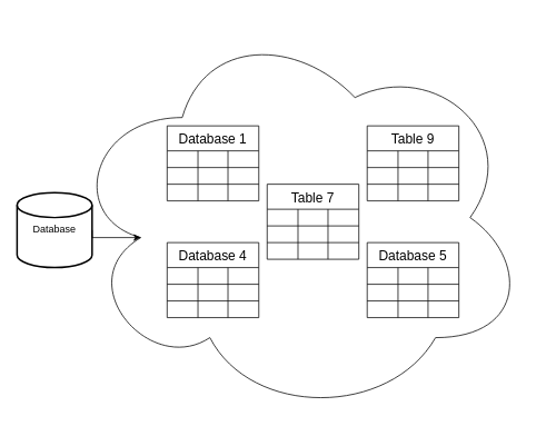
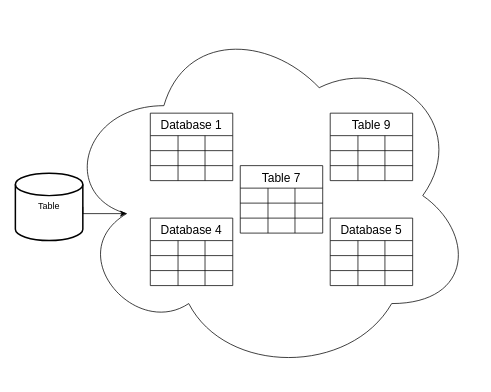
  <mxCell id="0" />
  <mxCell id="1" parent="0" />
- <mxCell id="2" value="Database" style="strokeWidth=2;html=1;shape=mxgraph.flowchart.database;whiteSpace=wrap;" vertex="1" parent="1"><mxGeometry x="20" y="230" width="90" height="90" as="geometry" /></mxCell>
+ <mxCell id="2" value="Table" style="strokeWidth=2;html=1;shape=mxgraph.flowchart.database;whiteSpace=wrap;" vertex="1" parent="1"><mxGeometry x="20" y="230" width="90" height="90" as="geometry" /></mxCell>
  <mxCell id="3" value="Database 1" style="shape=table;startSize=30;container=1;collapsible=0;childLayout=tableLayout;strokeColor=default;fontSize=16;" vertex="1" parent="1"><mxGeometry x="200" y="150" width="110" height="90" as="geometry" /></mxCell>
  <mxCell id="4" value="" style="shape=tableRow;horizontal=0;startSize=0;swimlaneHead=0;swimlaneBody=0;strokeColor=inherit;top=0;left=0;bottom=0;right=0;collapsible=0;dropTarget=0;fillColor=none;points=[[0,0.5],[1,0.5]];portConstraint=eastwest;fontSize=16;" vertex="1" parent="3"><mxGeometry y="30" width="110" height="20" as="geometry" /></mxCell>
  <mxCell id="5" value="" style="shape=partialRectangle;html=1;whiteSpace=wrap;connectable=0;strokeColor=inherit;overflow=hidden;fillColor=none;top=0;left=0;bottom=0;right=0;pointerEvents=1;fontSize=16;" vertex="1" parent="4"><mxGeometry width="37" height="20" as="geometry"><mxRectangle width="37" height="20" as="alternateBounds" /></mxGeometry></mxCell>
  <mxCell id="6" value="" style="shape=partialRectangle;html=1;whiteSpace=wrap;connectable=0;strokeColor=inherit;overflow=hidden;fillColor=none;top=0;left=0;bottom=0;right=0;pointerEvents=1;fontSize=16;" vertex="1" parent="4"><mxGeometry x="37" width="36" height="20" as="geometry"><mxRectangle width="36" height="20" as="alternateBounds" /></mxGeometry></mxCell>
  <mxCell id="7" value="" style="shape=partialRectangle;html=1;whiteSpace=wrap;connectable=0;strokeColor=inherit;overflow=hidden;fillColor=none;top=0;left=0;bottom=0;right=0;pointerEvents=1;fontSize=16;" vertex="1" parent="4"><mxGeometry x="73" width="37" height="20" as="geometry"><mxRectangle width="37" height="20" as="alternateBounds" /></mxGeometry></mxCell>
  <mxCell id="8" value="" style="shape=tableRow;horizontal=0;startSize=0;swimlaneHead=0;swimlaneBody=0;strokeColor=inherit;top=0;left=0;bottom=0;right=0;collapsible=0;dropTarget=0;fillColor=none;points=[[0,0.5],[1,0.5]];portConstraint=eastwest;fontSize=16;" vertex="1" parent="3"><mxGeometry y="50" width="110" height="20" as="geometry" /></mxCell>
  <mxCell id="9" value="" style="shape=partialRectangle;html=1;whiteSpace=wrap;connectable=0;strokeColor=inherit;overflow=hidden;fillColor=none;top=0;left=0;bottom=0;right=0;pointerEvents=1;fontSize=16;" vertex="1" parent="8"><mxGeometry width="37" height="20" as="geometry"><mxRectangle width="37" height="20" as="alternateBounds" /></mxGeometry></mxCell>
  <mxCell id="10" value="" style="shape=partialRectangle;html=1;whiteSpace=wrap;connectable=0;strokeColor=inherit;overflow=hidden;fillColor=none;top=0;left=0;bottom=0;right=0;pointerEvents=1;fontSize=16;" vertex="1" parent="8"><mxGeometry x="37" width="36" height="20" as="geometry"><mxRectangle width="36" height="20" as="alternateBounds" /></mxGeometry></mxCell>
  <mxCell id="11" value="" style="shape=partialRectangle;html=1;whiteSpace=wrap;connectable=0;strokeColor=inherit;overflow=hidden;fillColor=none;top=0;left=0;bottom=0;right=0;pointerEvents=1;fontSize=16;" vertex="1" parent="8"><mxGeometry x="73" width="37" height="20" as="geometry"><mxRectangle width="37" height="20" as="alternateBounds" /></mxGeometry></mxCell>
  <mxCell id="12" value="" style="shape=tableRow;horizontal=0;startSize=0;swimlaneHead=0;swimlaneBody=0;strokeColor=inherit;top=0;left=0;bottom=0;right=0;collapsible=0;dropTarget=0;fillColor=none;points=[[0,0.5],[1,0.5]];portConstraint=eastwest;fontSize=16;" vertex="1" parent="3"><mxGeometry y="70" width="110" height="20" as="geometry" /></mxCell>
  <mxCell id="13" value="" style="shape=partialRectangle;html=1;whiteSpace=wrap;connectable=0;strokeColor=inherit;overflow=hidden;fillColor=none;top=0;left=0;bottom=0;right=0;pointerEvents=1;fontSize=16;" vertex="1" parent="12"><mxGeometry width="37" height="20" as="geometry"><mxRectangle width="37" height="20" as="alternateBounds" /></mxGeometry></mxCell>
  <mxCell id="14" value="" style="shape=partialRectangle;html=1;whiteSpace=wrap;connectable=0;strokeColor=inherit;overflow=hidden;fillColor=none;top=0;left=0;bottom=0;right=0;pointerEvents=1;fontSize=16;" vertex="1" parent="12"><mxGeometry x="37" width="36" height="20" as="geometry"><mxRectangle width="36" height="20" as="alternateBounds" /></mxGeometry></mxCell>
  <mxCell id="15" value="" style="shape=partialRectangle;html=1;whiteSpace=wrap;connectable=0;strokeColor=inherit;overflow=hidden;fillColor=none;top=0;left=0;bottom=0;right=0;pointerEvents=1;fontSize=16;" vertex="1" parent="12"><mxGeometry x="73" width="37" height="20" as="geometry"><mxRectangle width="37" height="20" as="alternateBounds" /></mxGeometry></mxCell>
  <mxCell id="16" value="Database 4" style="shape=table;startSize=30;container=1;collapsible=0;childLayout=tableLayout;strokeColor=default;fontSize=16;" vertex="1" parent="1"><mxGeometry x="200" y="290" width="110" height="90" as="geometry" /></mxCell>
  <mxCell id="17" value="" style="shape=tableRow;horizontal=0;startSize=0;swimlaneHead=0;swimlaneBody=0;strokeColor=inherit;top=0;left=0;bottom=0;right=0;collapsible=0;dropTarget=0;fillColor=none;points=[[0,0.5],[1,0.5]];portConstraint=eastwest;fontSize=16;" vertex="1" parent="16"><mxGeometry y="30" width="110" height="20" as="geometry" /></mxCell>
  <mxCell id="18" value="" style="shape=partialRectangle;html=1;whiteSpace=wrap;connectable=0;strokeColor=inherit;overflow=hidden;fillColor=none;top=0;left=0;bottom=0;right=0;pointerEvents=1;fontSize=16;" vertex="1" parent="17"><mxGeometry width="37" height="20" as="geometry"><mxRectangle width="37" height="20" as="alternateBounds" /></mxGeometry></mxCell>
  <mxCell id="19" value="" style="shape=partialRectangle;html=1;whiteSpace=wrap;connectable=0;strokeColor=inherit;overflow=hidden;fillColor=none;top=0;left=0;bottom=0;right=0;pointerEvents=1;fontSize=16;" vertex="1" parent="17"><mxGeometry x="37" width="36" height="20" as="geometry"><mxRectangle width="36" height="20" as="alternateBounds" /></mxGeometry></mxCell>
  <mxCell id="20" value="" style="shape=partialRectangle;html=1;whiteSpace=wrap;connectable=0;strokeColor=inherit;overflow=hidden;fillColor=none;top=0;left=0;bottom=0;right=0;pointerEvents=1;fontSize=16;" vertex="1" parent="17"><mxGeometry x="73" width="37" height="20" as="geometry"><mxRectangle width="37" height="20" as="alternateBounds" /></mxGeometry></mxCell>
  <mxCell id="21" value="" style="shape=tableRow;horizontal=0;startSize=0;swimlaneHead=0;swimlaneBody=0;strokeColor=inherit;top=0;left=0;bottom=0;right=0;collapsible=0;dropTarget=0;fillColor=none;points=[[0,0.5],[1,0.5]];portConstraint=eastwest;fontSize=16;" vertex="1" parent="16"><mxGeometry y="50" width="110" height="20" as="geometry" /></mxCell>
  <mxCell id="22" value="" style="shape=partialRectangle;html=1;whiteSpace=wrap;connectable=0;strokeColor=inherit;overflow=hidden;fillColor=none;top=0;left=0;bottom=0;right=0;pointerEvents=1;fontSize=16;" vertex="1" parent="21"><mxGeometry width="37" height="20" as="geometry"><mxRectangle width="37" height="20" as="alternateBounds" /></mxGeometry></mxCell>
  <mxCell id="23" value="" style="shape=partialRectangle;html=1;whiteSpace=wrap;connectable=0;strokeColor=inherit;overflow=hidden;fillColor=none;top=0;left=0;bottom=0;right=0;pointerEvents=1;fontSize=16;" vertex="1" parent="21"><mxGeometry x="37" width="36" height="20" as="geometry"><mxRectangle width="36" height="20" as="alternateBounds" /></mxGeometry></mxCell>
  <mxCell id="24" value="" style="shape=partialRectangle;html=1;whiteSpace=wrap;connectable=0;strokeColor=inherit;overflow=hidden;fillColor=none;top=0;left=0;bottom=0;right=0;pointerEvents=1;fontSize=16;" vertex="1" parent="21"><mxGeometry x="73" width="37" height="20" as="geometry"><mxRectangle width="37" height="20" as="alternateBounds" /></mxGeometry></mxCell>
  <mxCell id="25" value="" style="shape=tableRow;horizontal=0;startSize=0;swimlaneHead=0;swimlaneBody=0;strokeColor=inherit;top=0;left=0;bottom=0;right=0;collapsible=0;dropTarget=0;fillColor=none;points=[[0,0.5],[1,0.5]];portConstraint=eastwest;fontSize=16;" vertex="1" parent="16"><mxGeometry y="70" width="110" height="20" as="geometry" /></mxCell>
  <mxCell id="26" value="" style="shape=partialRectangle;html=1;whiteSpace=wrap;connectable=0;strokeColor=inherit;overflow=hidden;fillColor=none;top=0;left=0;bottom=0;right=0;pointerEvents=1;fontSize=16;" vertex="1" parent="25"><mxGeometry width="37" height="20" as="geometry"><mxRectangle width="37" height="20" as="alternateBounds" /></mxGeometry></mxCell>
  <mxCell id="27" value="" style="shape=partialRectangle;html=1;whiteSpace=wrap;connectable=0;strokeColor=inherit;overflow=hidden;fillColor=none;top=0;left=0;bottom=0;right=0;pointerEvents=1;fontSize=16;" vertex="1" parent="25"><mxGeometry x="37" width="36" height="20" as="geometry"><mxRectangle width="36" height="20" as="alternateBounds" /></mxGeometry></mxCell>
  <mxCell id="28" value="" style="shape=partialRectangle;html=1;whiteSpace=wrap;connectable=0;strokeColor=inherit;overflow=hidden;fillColor=none;top=0;left=0;bottom=0;right=0;pointerEvents=1;fontSize=16;" vertex="1" parent="25"><mxGeometry x="73" width="37" height="20" as="geometry"><mxRectangle width="37" height="20" as="alternateBounds" /></mxGeometry></mxCell>
  <mxCell id="29" value="Table 7" style="shape=table;startSize=30;container=1;collapsible=0;childLayout=tableLayout;strokeColor=default;fontSize=16;" vertex="1" parent="1"><mxGeometry x="320" y="220" width="110" height="90" as="geometry" /></mxCell>
  <mxCell id="30" value="" style="shape=tableRow;horizontal=0;startSize=0;swimlaneHead=0;swimlaneBody=0;strokeColor=inherit;top=0;left=0;bottom=0;right=0;collapsible=0;dropTarget=0;fillColor=none;points=[[0,0.5],[1,0.5]];portConstraint=eastwest;fontSize=16;" vertex="1" parent="29"><mxGeometry y="30" width="110" height="20" as="geometry" /></mxCell>
  <mxCell id="31" value="" style="shape=partialRectangle;html=1;whiteSpace=wrap;connectable=0;strokeColor=inherit;overflow=hidden;fillColor=none;top=0;left=0;bottom=0;right=0;pointerEvents=1;fontSize=16;" vertex="1" parent="30"><mxGeometry width="37" height="20" as="geometry"><mxRectangle width="37" height="20" as="alternateBounds" /></mxGeometry></mxCell>
  <mxCell id="32" value="" style="shape=partialRectangle;html=1;whiteSpace=wrap;connectable=0;strokeColor=inherit;overflow=hidden;fillColor=none;top=0;left=0;bottom=0;right=0;pointerEvents=1;fontSize=16;" vertex="1" parent="30"><mxGeometry x="37" width="36" height="20" as="geometry"><mxRectangle width="36" height="20" as="alternateBounds" /></mxGeometry></mxCell>
  <mxCell id="33" value="" style="shape=partialRectangle;html=1;whiteSpace=wrap;connectable=0;strokeColor=inherit;overflow=hidden;fillColor=none;top=0;left=0;bottom=0;right=0;pointerEvents=1;fontSize=16;" vertex="1" parent="30"><mxGeometry x="73" width="37" height="20" as="geometry"><mxRectangle width="37" height="20" as="alternateBounds" /></mxGeometry></mxCell>
  <mxCell id="34" value="" style="shape=tableRow;horizontal=0;startSize=0;swimlaneHead=0;swimlaneBody=0;strokeColor=inherit;top=0;left=0;bottom=0;right=0;collapsible=0;dropTarget=0;fillColor=none;points=[[0,0.5],[1,0.5]];portConstraint=eastwest;fontSize=16;" vertex="1" parent="29"><mxGeometry y="50" width="110" height="20" as="geometry" /></mxCell>
  <mxCell id="35" value="" style="shape=partialRectangle;html=1;whiteSpace=wrap;connectable=0;strokeColor=inherit;overflow=hidden;fillColor=none;top=0;left=0;bottom=0;right=0;pointerEvents=1;fontSize=16;" vertex="1" parent="34"><mxGeometry width="37" height="20" as="geometry"><mxRectangle width="37" height="20" as="alternateBounds" /></mxGeometry></mxCell>
  <mxCell id="36" value="" style="shape=partialRectangle;html=1;whiteSpace=wrap;connectable=0;strokeColor=inherit;overflow=hidden;fillColor=none;top=0;left=0;bottom=0;right=0;pointerEvents=1;fontSize=16;" vertex="1" parent="34"><mxGeometry x="37" width="36" height="20" as="geometry"><mxRectangle width="36" height="20" as="alternateBounds" /></mxGeometry></mxCell>
  <mxCell id="37" value="" style="shape=partialRectangle;html=1;whiteSpace=wrap;connectable=0;strokeColor=inherit;overflow=hidden;fillColor=none;top=0;left=0;bottom=0;right=0;pointerEvents=1;fontSize=16;" vertex="1" parent="34"><mxGeometry x="73" width="37" height="20" as="geometry"><mxRectangle width="37" height="20" as="alternateBounds" /></mxGeometry></mxCell>
  <mxCell id="38" value="" style="shape=tableRow;horizontal=0;startSize=0;swimlaneHead=0;swimlaneBody=0;strokeColor=inherit;top=0;left=0;bottom=0;right=0;collapsible=0;dropTarget=0;fillColor=none;points=[[0,0.5],[1,0.5]];portConstraint=eastwest;fontSize=16;" vertex="1" parent="29"><mxGeometry y="70" width="110" height="20" as="geometry" /></mxCell>
  <mxCell id="39" value="" style="shape=partialRectangle;html=1;whiteSpace=wrap;connectable=0;strokeColor=inherit;overflow=hidden;fillColor=none;top=0;left=0;bottom=0;right=0;pointerEvents=1;fontSize=16;" vertex="1" parent="38"><mxGeometry width="37" height="20" as="geometry"><mxRectangle width="37" height="20" as="alternateBounds" /></mxGeometry></mxCell>
  <mxCell id="40" value="" style="shape=partialRectangle;html=1;whiteSpace=wrap;connectable=0;strokeColor=inherit;overflow=hidden;fillColor=none;top=0;left=0;bottom=0;right=0;pointerEvents=1;fontSize=16;" vertex="1" parent="38"><mxGeometry x="37" width="36" height="20" as="geometry"><mxRectangle width="36" height="20" as="alternateBounds" /></mxGeometry></mxCell>
  <mxCell id="41" value="" style="shape=partialRectangle;html=1;whiteSpace=wrap;connectable=0;strokeColor=inherit;overflow=hidden;fillColor=none;top=0;left=0;bottom=0;right=0;pointerEvents=1;fontSize=16;" vertex="1" parent="38"><mxGeometry x="73" width="37" height="20" as="geometry"><mxRectangle width="37" height="20" as="alternateBounds" /></mxGeometry></mxCell>
  <mxCell id="42" value="Table 9" style="shape=table;startSize=30;container=1;collapsible=0;childLayout=tableLayout;strokeColor=default;fontSize=16;" vertex="1" parent="1"><mxGeometry x="440" y="150" width="110" height="90" as="geometry" /></mxCell>
  <mxCell id="43" value="" style="shape=tableRow;horizontal=0;startSize=0;swimlaneHead=0;swimlaneBody=0;strokeColor=inherit;top=0;left=0;bottom=0;right=0;collapsible=0;dropTarget=0;fillColor=none;points=[[0,0.5],[1,0.5]];portConstraint=eastwest;fontSize=16;" vertex="1" parent="42"><mxGeometry y="30" width="110" height="20" as="geometry" /></mxCell>
  <mxCell id="44" value="" style="shape=partialRectangle;html=1;whiteSpace=wrap;connectable=0;strokeColor=inherit;overflow=hidden;fillColor=none;top=0;left=0;bottom=0;right=0;pointerEvents=1;fontSize=16;" vertex="1" parent="43"><mxGeometry width="37" height="20" as="geometry"><mxRectangle width="37" height="20" as="alternateBounds" /></mxGeometry></mxCell>
  <mxCell id="45" value="" style="shape=partialRectangle;html=1;whiteSpace=wrap;connectable=0;strokeColor=inherit;overflow=hidden;fillColor=none;top=0;left=0;bottom=0;right=0;pointerEvents=1;fontSize=16;" vertex="1" parent="43"><mxGeometry x="37" width="36" height="20" as="geometry"><mxRectangle width="36" height="20" as="alternateBounds" /></mxGeometry></mxCell>
  <mxCell id="46" value="" style="shape=partialRectangle;html=1;whiteSpace=wrap;connectable=0;strokeColor=inherit;overflow=hidden;fillColor=none;top=0;left=0;bottom=0;right=0;pointerEvents=1;fontSize=16;" vertex="1" parent="43"><mxGeometry x="73" width="37" height="20" as="geometry"><mxRectangle width="37" height="20" as="alternateBounds" /></mxGeometry></mxCell>
  <mxCell id="47" value="" style="shape=tableRow;horizontal=0;startSize=0;swimlaneHead=0;swimlaneBody=0;strokeColor=inherit;top=0;left=0;bottom=0;right=0;collapsible=0;dropTarget=0;fillColor=none;points=[[0,0.5],[1,0.5]];portConstraint=eastwest;fontSize=16;" vertex="1" parent="42"><mxGeometry y="50" width="110" height="20" as="geometry" /></mxCell>
  <mxCell id="48" value="" style="shape=partialRectangle;html=1;whiteSpace=wrap;connectable=0;strokeColor=inherit;overflow=hidden;fillColor=none;top=0;left=0;bottom=0;right=0;pointerEvents=1;fontSize=16;" vertex="1" parent="47"><mxGeometry width="37" height="20" as="geometry"><mxRectangle width="37" height="20" as="alternateBounds" /></mxGeometry></mxCell>
  <mxCell id="49" value="" style="shape=partialRectangle;html=1;whiteSpace=wrap;connectable=0;strokeColor=inherit;overflow=hidden;fillColor=none;top=0;left=0;bottom=0;right=0;pointerEvents=1;fontSize=16;" vertex="1" parent="47"><mxGeometry x="37" width="36" height="20" as="geometry"><mxRectangle width="36" height="20" as="alternateBounds" /></mxGeometry></mxCell>
  <mxCell id="50" value="" style="shape=partialRectangle;html=1;whiteSpace=wrap;connectable=0;strokeColor=inherit;overflow=hidden;fillColor=none;top=0;left=0;bottom=0;right=0;pointerEvents=1;fontSize=16;" vertex="1" parent="47"><mxGeometry x="73" width="37" height="20" as="geometry"><mxRectangle width="37" height="20" as="alternateBounds" /></mxGeometry></mxCell>
  <mxCell id="51" value="" style="shape=tableRow;horizontal=0;startSize=0;swimlaneHead=0;swimlaneBody=0;strokeColor=inherit;top=0;left=0;bottom=0;right=0;collapsible=0;dropTarget=0;fillColor=none;points=[[0,0.5],[1,0.5]];portConstraint=eastwest;fontSize=16;" vertex="1" parent="42"><mxGeometry y="70" width="110" height="20" as="geometry" /></mxCell>
  <mxCell id="52" value="" style="shape=partialRectangle;html=1;whiteSpace=wrap;connectable=0;strokeColor=inherit;overflow=hidden;fillColor=none;top=0;left=0;bottom=0;right=0;pointerEvents=1;fontSize=16;" vertex="1" parent="51"><mxGeometry width="37" height="20" as="geometry"><mxRectangle width="37" height="20" as="alternateBounds" /></mxGeometry></mxCell>
  <mxCell id="53" value="" style="shape=partialRectangle;html=1;whiteSpace=wrap;connectable=0;strokeColor=inherit;overflow=hidden;fillColor=none;top=0;left=0;bottom=0;right=0;pointerEvents=1;fontSize=16;" vertex="1" parent="51"><mxGeometry x="37" width="36" height="20" as="geometry"><mxRectangle width="36" height="20" as="alternateBounds" /></mxGeometry></mxCell>
  <mxCell id="54" value="" style="shape=partialRectangle;html=1;whiteSpace=wrap;connectable=0;strokeColor=inherit;overflow=hidden;fillColor=none;top=0;left=0;bottom=0;right=0;pointerEvents=1;fontSize=16;" vertex="1" parent="51"><mxGeometry x="73" width="37" height="20" as="geometry"><mxRectangle width="37" height="20" as="alternateBounds" /></mxGeometry></mxCell>
  <mxCell id="55" value="Database 5" style="shape=table;startSize=30;container=1;collapsible=0;childLayout=tableLayout;strokeColor=default;fontSize=16;" vertex="1" parent="1"><mxGeometry x="440" y="290" width="110" height="90" as="geometry" /></mxCell>
  <mxCell id="56" value="" style="shape=tableRow;horizontal=0;startSize=0;swimlaneHead=0;swimlaneBody=0;strokeColor=inherit;top=0;left=0;bottom=0;right=0;collapsible=0;dropTarget=0;fillColor=none;points=[[0,0.5],[1,0.5]];portConstraint=eastwest;fontSize=16;" vertex="1" parent="55"><mxGeometry y="30" width="110" height="20" as="geometry" /></mxCell>
  <mxCell id="57" value="" style="shape=partialRectangle;html=1;whiteSpace=wrap;connectable=0;strokeColor=inherit;overflow=hidden;fillColor=none;top=0;left=0;bottom=0;right=0;pointerEvents=1;fontSize=16;" vertex="1" parent="56"><mxGeometry width="37" height="20" as="geometry"><mxRectangle width="37" height="20" as="alternateBounds" /></mxGeometry></mxCell>
  <mxCell id="58" value="" style="shape=partialRectangle;html=1;whiteSpace=wrap;connectable=0;strokeColor=inherit;overflow=hidden;fillColor=none;top=0;left=0;bottom=0;right=0;pointerEvents=1;fontSize=16;" vertex="1" parent="56"><mxGeometry x="37" width="36" height="20" as="geometry"><mxRectangle width="36" height="20" as="alternateBounds" /></mxGeometry></mxCell>
  <mxCell id="59" value="" style="shape=partialRectangle;html=1;whiteSpace=wrap;connectable=0;strokeColor=inherit;overflow=hidden;fillColor=none;top=0;left=0;bottom=0;right=0;pointerEvents=1;fontSize=16;" vertex="1" parent="56"><mxGeometry x="73" width="37" height="20" as="geometry"><mxRectangle width="37" height="20" as="alternateBounds" /></mxGeometry></mxCell>
  <mxCell id="60" value="" style="shape=tableRow;horizontal=0;startSize=0;swimlaneHead=0;swimlaneBody=0;strokeColor=inherit;top=0;left=0;bottom=0;right=0;collapsible=0;dropTarget=0;fillColor=none;points=[[0,0.5],[1,0.5]];portConstraint=eastwest;fontSize=16;" vertex="1" parent="55"><mxGeometry y="50" width="110" height="20" as="geometry" /></mxCell>
  <mxCell id="61" value="" style="shape=partialRectangle;html=1;whiteSpace=wrap;connectable=0;strokeColor=inherit;overflow=hidden;fillColor=none;top=0;left=0;bottom=0;right=0;pointerEvents=1;fontSize=16;" vertex="1" parent="60"><mxGeometry width="37" height="20" as="geometry"><mxRectangle width="37" height="20" as="alternateBounds" /></mxGeometry></mxCell>
  <mxCell id="62" value="" style="shape=partialRectangle;html=1;whiteSpace=wrap;connectable=0;strokeColor=inherit;overflow=hidden;fillColor=none;top=0;left=0;bottom=0;right=0;pointerEvents=1;fontSize=16;" vertex="1" parent="60"><mxGeometry x="37" width="36" height="20" as="geometry"><mxRectangle width="36" height="20" as="alternateBounds" /></mxGeometry></mxCell>
  <mxCell id="63" value="" style="shape=partialRectangle;html=1;whiteSpace=wrap;connectable=0;strokeColor=inherit;overflow=hidden;fillColor=none;top=0;left=0;bottom=0;right=0;pointerEvents=1;fontSize=16;" vertex="1" parent="60"><mxGeometry x="73" width="37" height="20" as="geometry"><mxRectangle width="37" height="20" as="alternateBounds" /></mxGeometry></mxCell>
  <mxCell id="64" value="" style="shape=tableRow;horizontal=0;startSize=0;swimlaneHead=0;swimlaneBody=0;strokeColor=inherit;top=0;left=0;bottom=0;right=0;collapsible=0;dropTarget=0;fillColor=none;points=[[0,0.5],[1,0.5]];portConstraint=eastwest;fontSize=16;" vertex="1" parent="55"><mxGeometry y="70" width="110" height="20" as="geometry" /></mxCell>
  <mxCell id="65" value="" style="shape=partialRectangle;html=1;whiteSpace=wrap;connectable=0;strokeColor=inherit;overflow=hidden;fillColor=none;top=0;left=0;bottom=0;right=0;pointerEvents=1;fontSize=16;" vertex="1" parent="64"><mxGeometry width="37" height="20" as="geometry"><mxRectangle width="37" height="20" as="alternateBounds" /></mxGeometry></mxCell>
  <mxCell id="66" value="" style="shape=partialRectangle;html=1;whiteSpace=wrap;connectable=0;strokeColor=inherit;overflow=hidden;fillColor=none;top=0;left=0;bottom=0;right=0;pointerEvents=1;fontSize=16;" vertex="1" parent="64"><mxGeometry x="37" width="36" height="20" as="geometry"><mxRectangle width="36" height="20" as="alternateBounds" /></mxGeometry></mxCell>
  <mxCell id="67" value="" style="shape=partialRectangle;html=1;whiteSpace=wrap;connectable=0;strokeColor=inherit;overflow=hidden;fillColor=none;top=0;left=0;bottom=0;right=0;pointerEvents=1;fontSize=16;" vertex="1" parent="64"><mxGeometry x="73" width="37" height="20" as="geometry"><mxRectangle width="37" height="20" as="alternateBounds" /></mxGeometry></mxCell>
  <mxCell id="68" value="" style="ellipse;shape=cloud;whiteSpace=wrap;html=1;fillColor=none;" vertex="1" parent="1"><mxGeometry x="80" y="20" width="552.5" height="480" as="geometry" /></mxCell>
  <mxCell id="69" style="edgeStyle=orthogonalEdgeStyle;rounded=0;orthogonalLoop=1;jettySize=auto;html=1;exitX=1;exitY=0.5;exitDx=0;exitDy=0;exitPerimeter=0;entryX=0.16;entryY=0.55;entryDx=0;entryDy=0;entryPerimeter=0;" edge="1" parent="1" source="2" target="68"><mxGeometry relative="1" as="geometry"><Array as="points"><mxPoint x="110" y="275" /><mxPoint x="110" y="269" /></Array></mxGeometry></mxCell>
